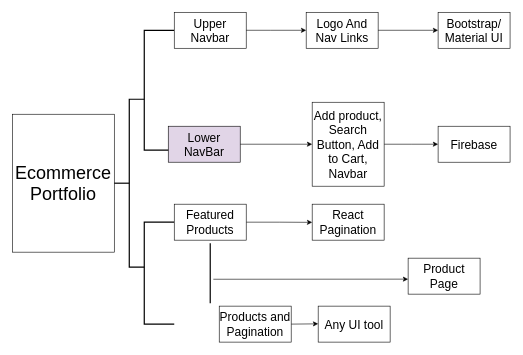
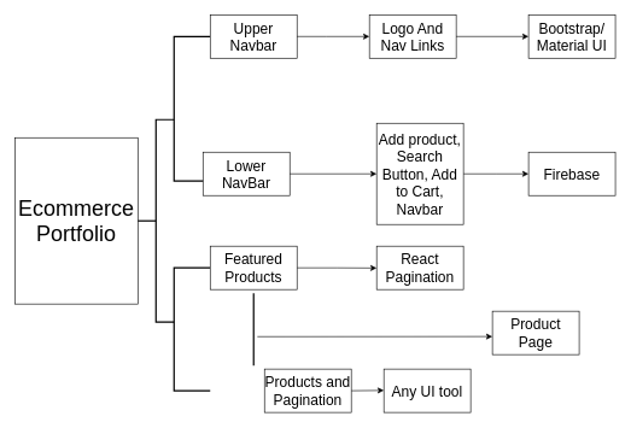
  <mxCell id="0" />
  <mxCell id="1" parent="0" />
  <mxCell id="2" value="&lt;span style=&quot;font-size: 30px;&quot;&gt;Ecommerce Portfolio&lt;/span&gt;" style="rounded=0;whiteSpace=wrap;html=1;" vertex="1" parent="1"><mxGeometry x="20" y="190" width="170" height="230" as="geometry" /></mxCell>
  <mxCell id="3" value="" style="strokeWidth=2;html=1;shape=mxgraph.flowchart.annotation_2;align=left;labelPosition=right;pointerEvents=1;" vertex="1" parent="1"><mxGeometry x="190" y="165" width="50" height="280" as="geometry" /></mxCell>
  <mxCell id="4" value="" style="strokeWidth=2;html=1;shape=mxgraph.flowchart.annotation_1;align=left;pointerEvents=1;" vertex="1" parent="1"><mxGeometry x="240" y="50" width="50" height="200" as="geometry" /></mxCell>
  <mxCell id="5" value="&lt;font style=&quot;font-size: 20px;&quot;&gt;Upper Navbar&lt;/font&gt;" style="rounded=0;whiteSpace=wrap;html=1;" vertex="1" parent="1"><mxGeometry x="290" y="20" width="120" height="60" as="geometry" /></mxCell>
- <mxCell id="6" value="&lt;font style=&quot;font-size: 20px;&quot;&gt;Lower NavBar&lt;/font&gt;" style="rounded=0;whiteSpace=wrap;html=1;fillColor=#e1d5e7;" vertex="1" parent="1"><mxGeometry x="280" y="210" width="120" height="60" as="geometry" /></mxCell>
+ <mxCell id="6" value="&lt;font style=&quot;font-size: 20px;&quot;&gt;Lower NavBar&lt;/font&gt;" style="rounded=0;whiteSpace=wrap;html=1;" vertex="1" parent="1"><mxGeometry x="280" y="210" width="120" height="60" as="geometry" /></mxCell>
  <mxCell id="7" value="" style="endArrow=classic;html=1;rounded=0;exitX=1;exitY=0.5;exitDx=0;exitDy=0;" edge="1" parent="1" source="5"><mxGeometry width="50" height="50" relative="1" as="geometry"><mxPoint x="470" y="260" as="sourcePoint" /><mxPoint x="510" y="50" as="targetPoint" /><Array as="points"><mxPoint x="450" y="50" /></Array></mxGeometry></mxCell>
  <mxCell id="8" value="&lt;font style=&quot;font-size: 20px;&quot;&gt;Logo And Nav Links&lt;/font&gt;" style="rounded=0;whiteSpace=wrap;html=1;" vertex="1" parent="1"><mxGeometry x="510" y="20" width="120" height="60" as="geometry" /></mxCell>
  <mxCell id="9" value="" style="endArrow=classic;html=1;rounded=0;exitX=1;exitY=0.5;exitDx=0;exitDy=0;" edge="1" parent="1" source="6"><mxGeometry width="50" height="50" relative="1" as="geometry"><mxPoint x="470" y="310" as="sourcePoint" /><mxPoint x="520" y="240" as="targetPoint" /></mxGeometry></mxCell>
  <mxCell id="10" style="edgeStyle=orthogonalEdgeStyle;rounded=0;orthogonalLoop=1;jettySize=auto;html=1;" edge="1" parent="1" source="11"><mxGeometry relative="1" as="geometry"><mxPoint x="730" y="240" as="targetPoint" /></mxGeometry></mxCell>
  <mxCell id="11" value="&lt;font style=&quot;font-size: 20px;&quot;&gt;Add product, Search Button, Add to Cart, Navbar&lt;/font&gt;" style="rounded=0;whiteSpace=wrap;html=1;" vertex="1" parent="1"><mxGeometry x="520" y="170" width="120" height="140" as="geometry" /></mxCell>
  <mxCell id="12" value="" style="endArrow=classic;html=1;rounded=0;exitX=1;exitY=0.5;exitDx=0;exitDy=0;" edge="1" parent="1" source="8"><mxGeometry width="50" height="50" relative="1" as="geometry"><mxPoint x="540" y="210" as="sourcePoint" /><mxPoint x="730" y="50" as="targetPoint" /></mxGeometry></mxCell>
  <mxCell id="13" value="&lt;font style=&quot;font-size: 20px;&quot;&gt;Bootstrap/ Material UI&lt;/font&gt;" style="rounded=0;whiteSpace=wrap;html=1;" vertex="1" parent="1"><mxGeometry x="730" y="20" width="120" height="60" as="geometry" /></mxCell>
  <mxCell id="14" value="&lt;font style=&quot;font-size: 20px;&quot;&gt;Firebase&lt;/font&gt;" style="rounded=0;whiteSpace=wrap;html=1;" vertex="1" parent="1"><mxGeometry x="730" y="210" width="120" height="60" as="geometry" /></mxCell>
  <mxCell id="15" value="" style="strokeWidth=2;html=1;shape=mxgraph.flowchart.annotation_1;align=left;pointerEvents=1;" vertex="1" parent="1"><mxGeometry x="240" y="370" width="50" height="170" as="geometry" /></mxCell>
  <mxCell id="16" style="edgeStyle=orthogonalEdgeStyle;rounded=0;orthogonalLoop=1;jettySize=auto;html=1;exitX=1;exitY=0.5;exitDx=0;exitDy=0;" edge="1" parent="1" source="17"><mxGeometry relative="1" as="geometry"><mxPoint x="520" y="370.308" as="targetPoint" /></mxGeometry></mxCell>
  <mxCell id="17" value="&lt;font style=&quot;font-size: 20px;&quot;&gt;Featured Products&lt;/font&gt;" style="rounded=0;whiteSpace=wrap;html=1;" vertex="1" parent="1"><mxGeometry x="290" y="340" width="120" height="60" as="geometry" /></mxCell>
  <mxCell id="18" style="edgeStyle=orthogonalEdgeStyle;rounded=0;orthogonalLoop=1;jettySize=auto;html=1;exitX=1;exitY=0.5;exitDx=0;exitDy=0;" edge="1" parent="1" source="19"><mxGeometry relative="1" as="geometry"><mxPoint x="530" y="539.538" as="targetPoint" /></mxGeometry></mxCell>
  <mxCell id="19" value="&lt;font style=&quot;font-size: 20px;&quot;&gt;Products and Pagination&lt;/font&gt;" style="rounded=0;whiteSpace=wrap;html=1;" vertex="1" parent="1"><mxGeometry x="365" y="510" width="120" height="60" as="geometry" /></mxCell>
  <mxCell id="20" value="&lt;font style=&quot;font-size: 20px;&quot;&gt;React Pagination&lt;/font&gt;&lt;font style=&quot;font-size: 20px;&quot;&gt;&lt;br&gt;&lt;/font&gt;" style="rounded=0;whiteSpace=wrap;html=1;" vertex="1" parent="1"><mxGeometry x="520" y="340" width="120" height="60" as="geometry" /></mxCell>
  <mxCell id="21" value="&lt;font style=&quot;font-size: 20px;&quot;&gt;Any UI tool&lt;/font&gt;" style="rounded=0;whiteSpace=wrap;html=1;" vertex="1" parent="1"><mxGeometry x="530" y="510" width="120" height="60" as="geometry" /></mxCell>
  <mxCell id="22" value="" style="line;strokeWidth=2;direction=south;html=1;" vertex="1" parent="1"><mxGeometry x="345" y="405" width="10" height="100" as="geometry" /></mxCell>
  <mxCell id="23" value="" style="endArrow=classic;html=1;rounded=0;exitX=0.602;exitY=-0.018;exitDx=0;exitDy=0;exitPerimeter=0;" edge="1" parent="1" source="22"><mxGeometry width="50" height="50" relative="1" as="geometry"><mxPoint x="380" y="420" as="sourcePoint" /><mxPoint x="680" y="465" as="targetPoint" /></mxGeometry></mxCell>
  <mxCell id="24" value="&lt;font style=&quot;font-size: 20px;&quot;&gt;Product Page&lt;/font&gt;" style="rounded=0;whiteSpace=wrap;html=1;" vertex="1" parent="1"><mxGeometry x="680" y="430" width="120" height="60" as="geometry" /></mxCell>
